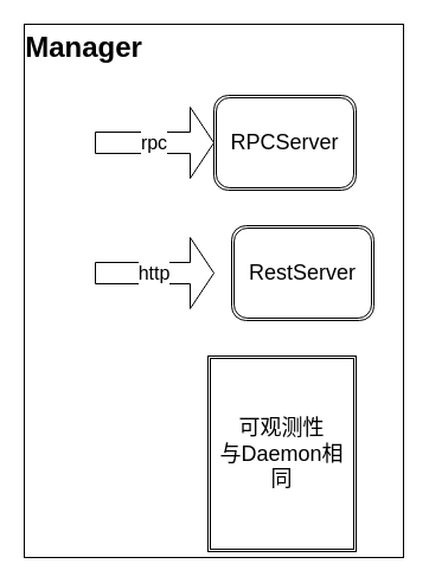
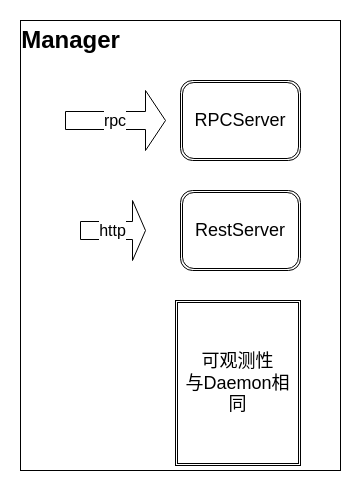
  <mxCell id="0" />
  <mxCell id="1" parent="0" />
  <mxCell id="2" value="" style="rounded=0;whiteSpace=wrap;html=1;labelBackgroundColor=#FFFFFF;fontFamily=Helvetica;fontSize=18;fontColor=#000000;" vertex="1" parent="1"><mxGeometry x="20" y="20" width="320" height="450" as="geometry" /></mxCell>
  <mxCell id="3" value="Manager" style="text;strokeColor=none;fillColor=none;html=1;fontSize=24;fontStyle=1;verticalAlign=middle;align=center;labelBackgroundColor=#FFFFFF;fontFamily=Helvetica;fontColor=#000000;" vertex="1" parent="1"><mxGeometry x="20" y="20" width="100" height="40" as="geometry" /></mxCell>
  <mxCell id="4" value="RPCServer" style="shape=ext;double=1;rounded=1;whiteSpace=wrap;html=1;labelBackgroundColor=#FFFFFF;fontFamily=Helvetica;fontSize=18;fontColor=#000000;" vertex="1" parent="1"><mxGeometry x="180" y="80" width="120" height="80" as="geometry" /></mxCell>
- <mxCell id="5" value="RestServer" style="shape=ext;double=1;rounded=1;whiteSpace=wrap;html=1;labelBackgroundColor=#FFFFFF;fontFamily=Helvetica;fontSize=18;fontColor=#000000;" vertex="1" parent="1"><mxGeometry x="195" y="190" width="120" height="80" as="geometry" /></mxCell>
+ <mxCell id="5" value="RestServer" style="shape=ext;double=1;rounded=1;whiteSpace=wrap;html=1;labelBackgroundColor=#FFFFFF;fontFamily=Helvetica;fontSize=18;fontColor=#000000;" vertex="1" parent="1"><mxGeometry x="180" y="190" width="120" height="80" as="geometry" /></mxCell>
  <mxCell id="6" value="可观测性&lt;br&gt;与Daemon相同" style="shape=ext;double=1;whiteSpace=wrap;html=1;aspect=fixed;labelBackgroundColor=#FFFFFF;fontFamily=Helvetica;fontSize=18;fontColor=#000000;" vertex="1" parent="1"><mxGeometry x="175" y="300" width="125" height="165" as="geometry" /></mxCell>
- <mxCell id="7" value="&lt;font style=&quot;font-size: 16px;&quot;&gt;rpc&lt;/font&gt;" style="shape=singleArrow;whiteSpace=wrap;html=1;labelBackgroundColor=#FFFFFF;fontFamily=Helvetica;fontSize=18;fontColor=#000000;" vertex="1" parent="1"><mxGeometry x="80" y="90" width="100" height="60" as="geometry" /></mxCell>
- <mxCell id="8" value="http" style="shape=singleArrow;whiteSpace=wrap;html=1;labelBackgroundColor=#FFFFFF;fontFamily=Helvetica;fontSize=16;fontColor=#000000;" vertex="1" parent="1"><mxGeometry x="80" y="200" width="100" height="60" as="geometry" /></mxCell>
+ <mxCell id="7" value="&lt;font style=&quot;font-size: 16px;&quot;&gt;rpc&lt;/font&gt;" style="shape=singleArrow;whiteSpace=wrap;html=1;labelBackgroundColor=#FFFFFF;fontFamily=Helvetica;fontSize=18;fontColor=#000000;" vertex="1" parent="1"><mxGeometry x="65" y="90" width="100" height="60" as="geometry" /></mxCell>
+ <mxCell id="8" value="http" style="shape=singleArrow;whiteSpace=wrap;html=1;labelBackgroundColor=#FFFFFF;fontFamily=Helvetica;fontSize=16;fontColor=#000000;" vertex="1" parent="1"><mxGeometry x="80" y="200" width="65" height="60" as="geometry" /></mxCell>
